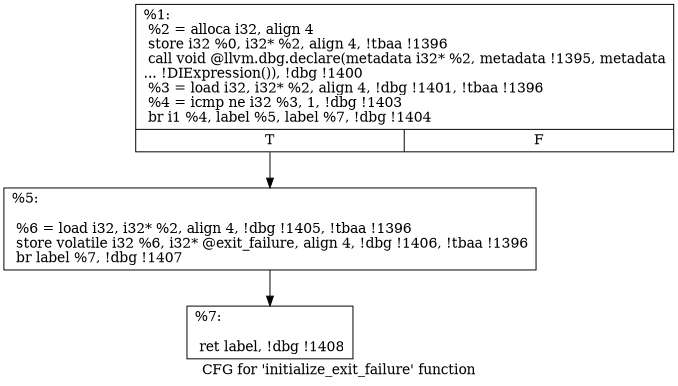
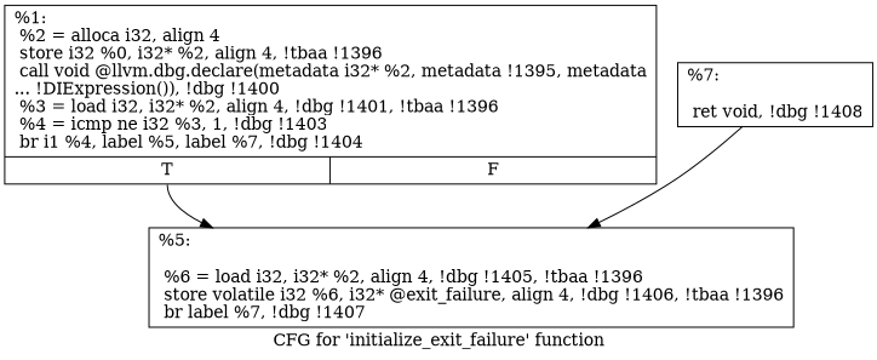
  digraph {
    label="CFG for 'initialize_exit_failure' function"
    node [shape=record]
    n1 [label="{%1:\l  %2 = alloca i32, align 4\l  store i32 %0, i32* %2, align 4, !tbaa !1396\l  call void @llvm.dbg.declare(metadata i32* %2, metadata !1395, metadata\l... !DIExpression()), !dbg !1400\l  %3 = load i32, i32* %2, align 4, !dbg !1401, !tbaa !1396\l  %4 = icmp ne i32 %3, 1, !dbg !1403\l  br i1 %4, label %5, label %7, !dbg !1404\l|{<s0>T|<s1>F}}"]
    n2 [label="{%5:\l\l  %6 = load i32, i32* %2, align 4, !dbg !1405, !tbaa !1396\l  store volatile i32 %6, i32* @exit_failure, align 4, !dbg !1406, !tbaa !1396\l  br label %7, !dbg !1407\l}"]
-   n3 [label="{%7:\l\l  ret label, !dbg !1408\l}"]
+   n3 [label="{%7:\l\l  ret void, !dbg !1408\l}"]
    n1 -> n2 [tailport=s0]
-   n2 -> n3
+   n3 -> n2
  }
